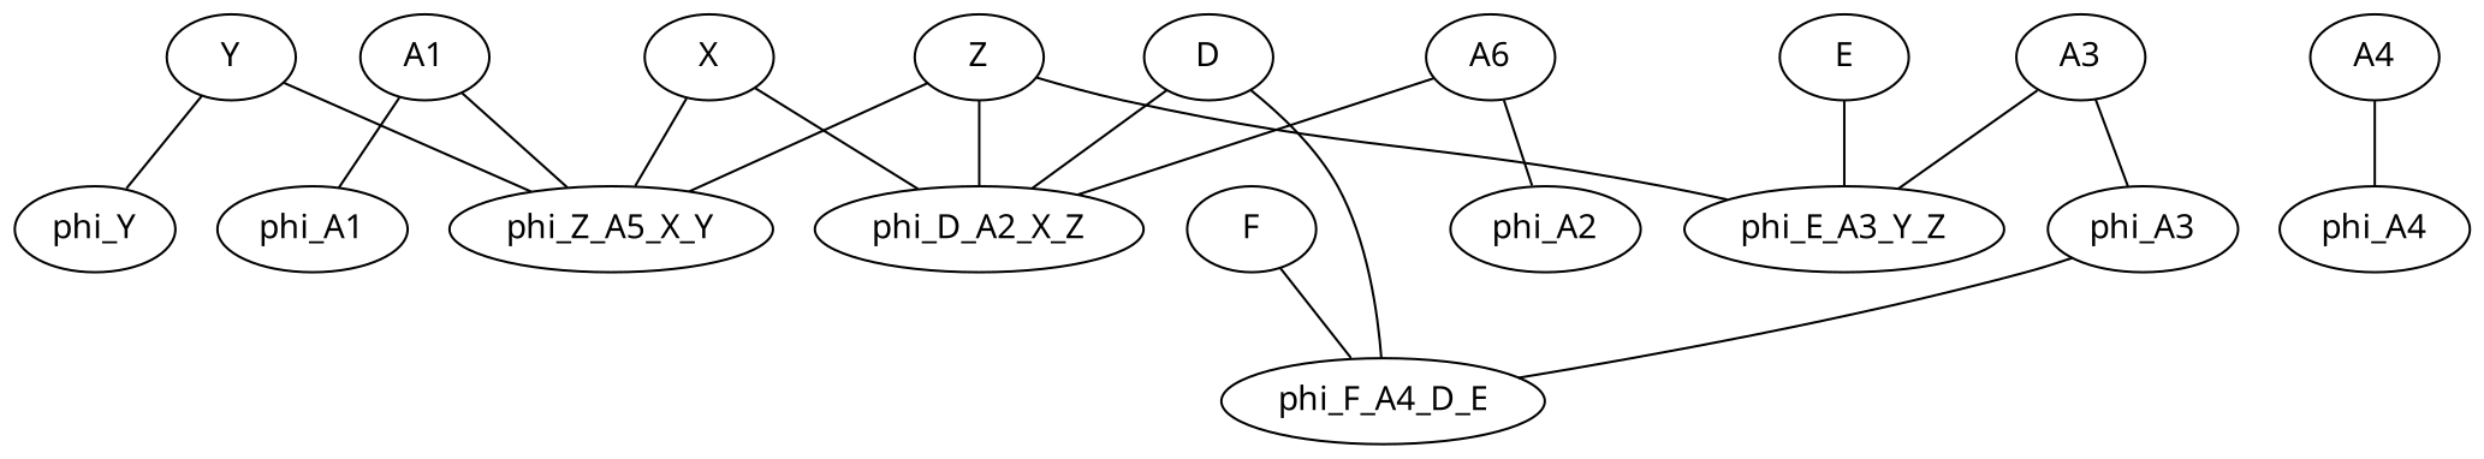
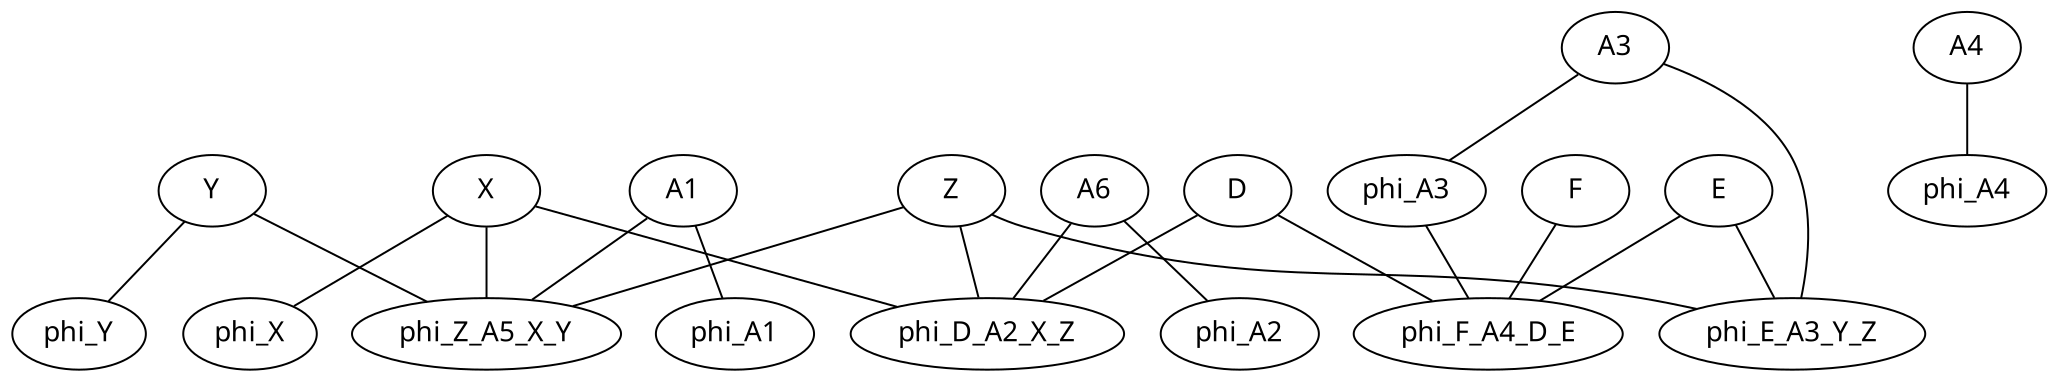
  strict graph {
    fontname="Noto Sans"
    node [fontname="Noto Sans"]
    edge [fontname="Noto Sans"]
    X
+   phi_X
    n3 [label=phi_Z_A5_X_Y]
    phi_D_A2_X_Z
    Z
    phi_E_A3_Y_Z
    D
    phi_F_A4_D_E
    Y
    phi_Y
    A1
    phi_A1
    n13 [label=A6]
    phi_A2
    E
    A3
    phi_A3
    F
    A4
    phi_A4
+   X -- phi_X
    X -- n3
    X -- phi_D_A2_X_Z
    Z -- n3
    Z -- phi_D_A2_X_Z
    Z -- phi_E_A3_Y_Z
    D -- phi_D_A2_X_Z
    D -- phi_F_A4_D_E
    Y -- n3
    Y -- phi_Y
    A1 -- n3
    A1 -- phi_A1
    n13 -- phi_D_A2_X_Z
    n13 -- phi_A2
    E -- phi_E_A3_Y_Z
+   E -- phi_F_A4_D_E
    A3 -- phi_E_A3_Y_Z
    A3 -- phi_A3
    phi_A3 -- phi_F_A4_D_E
    F -- phi_F_A4_D_E
    A4 -- phi_A4
  }
